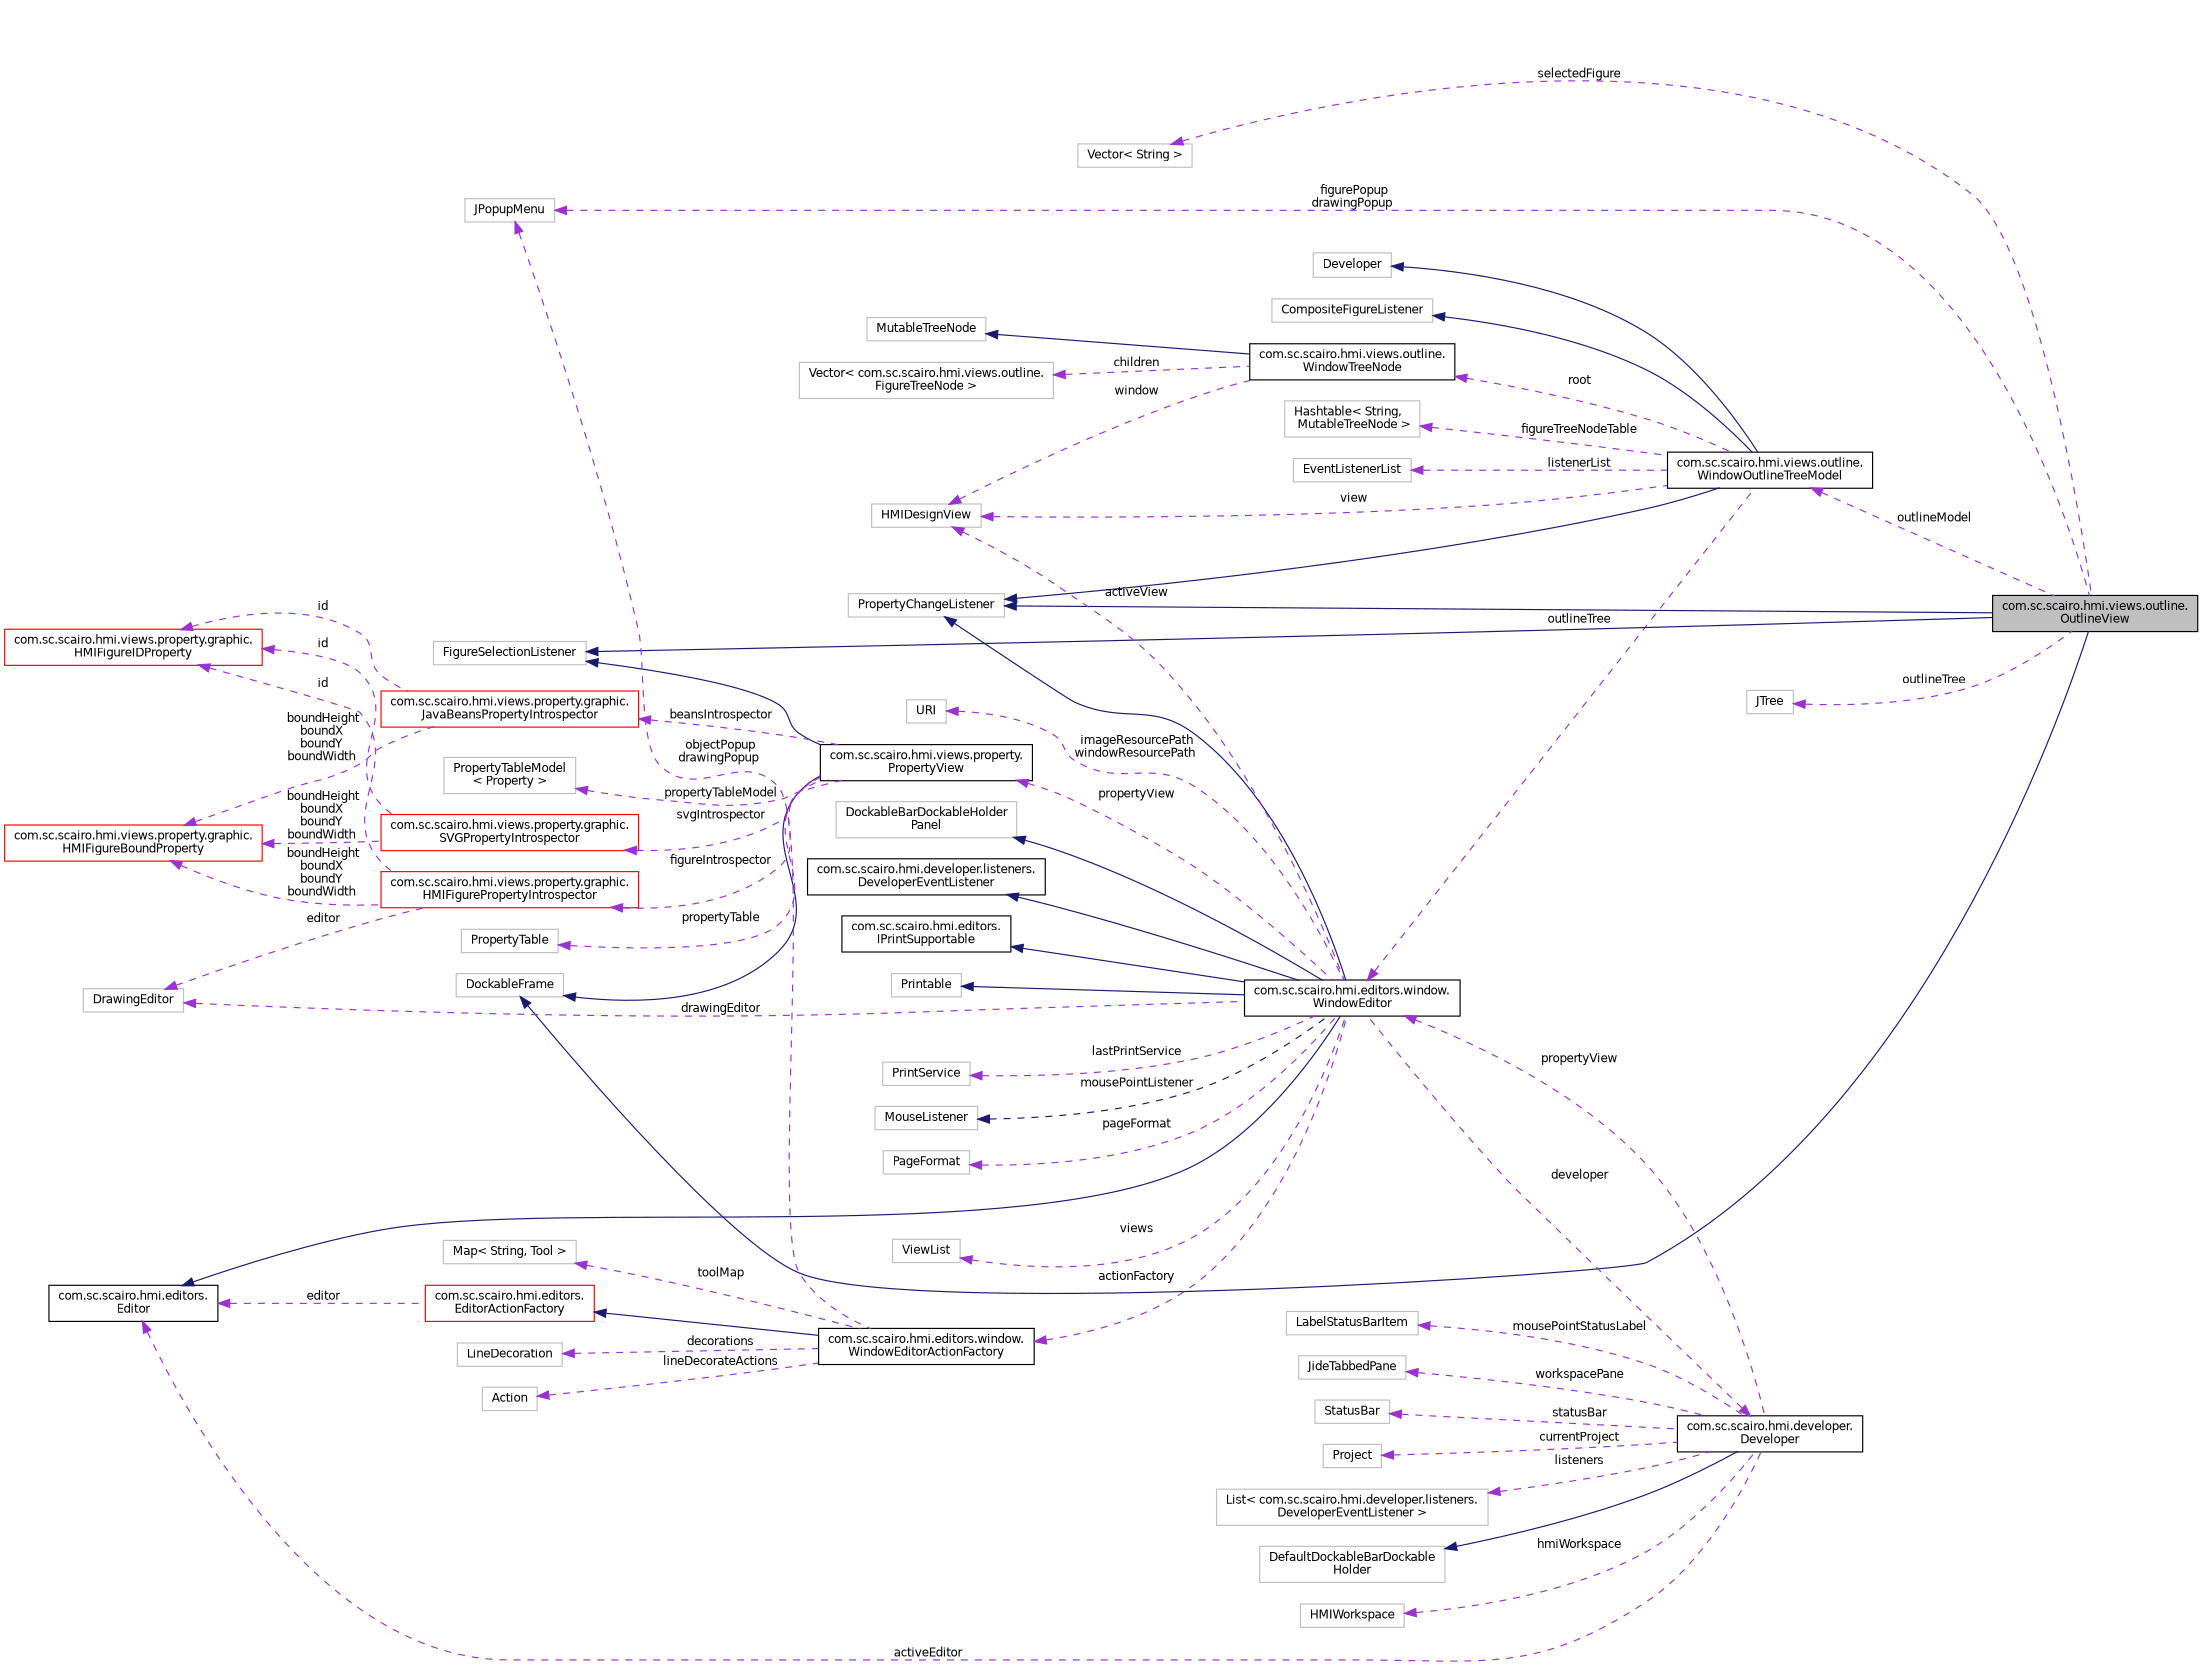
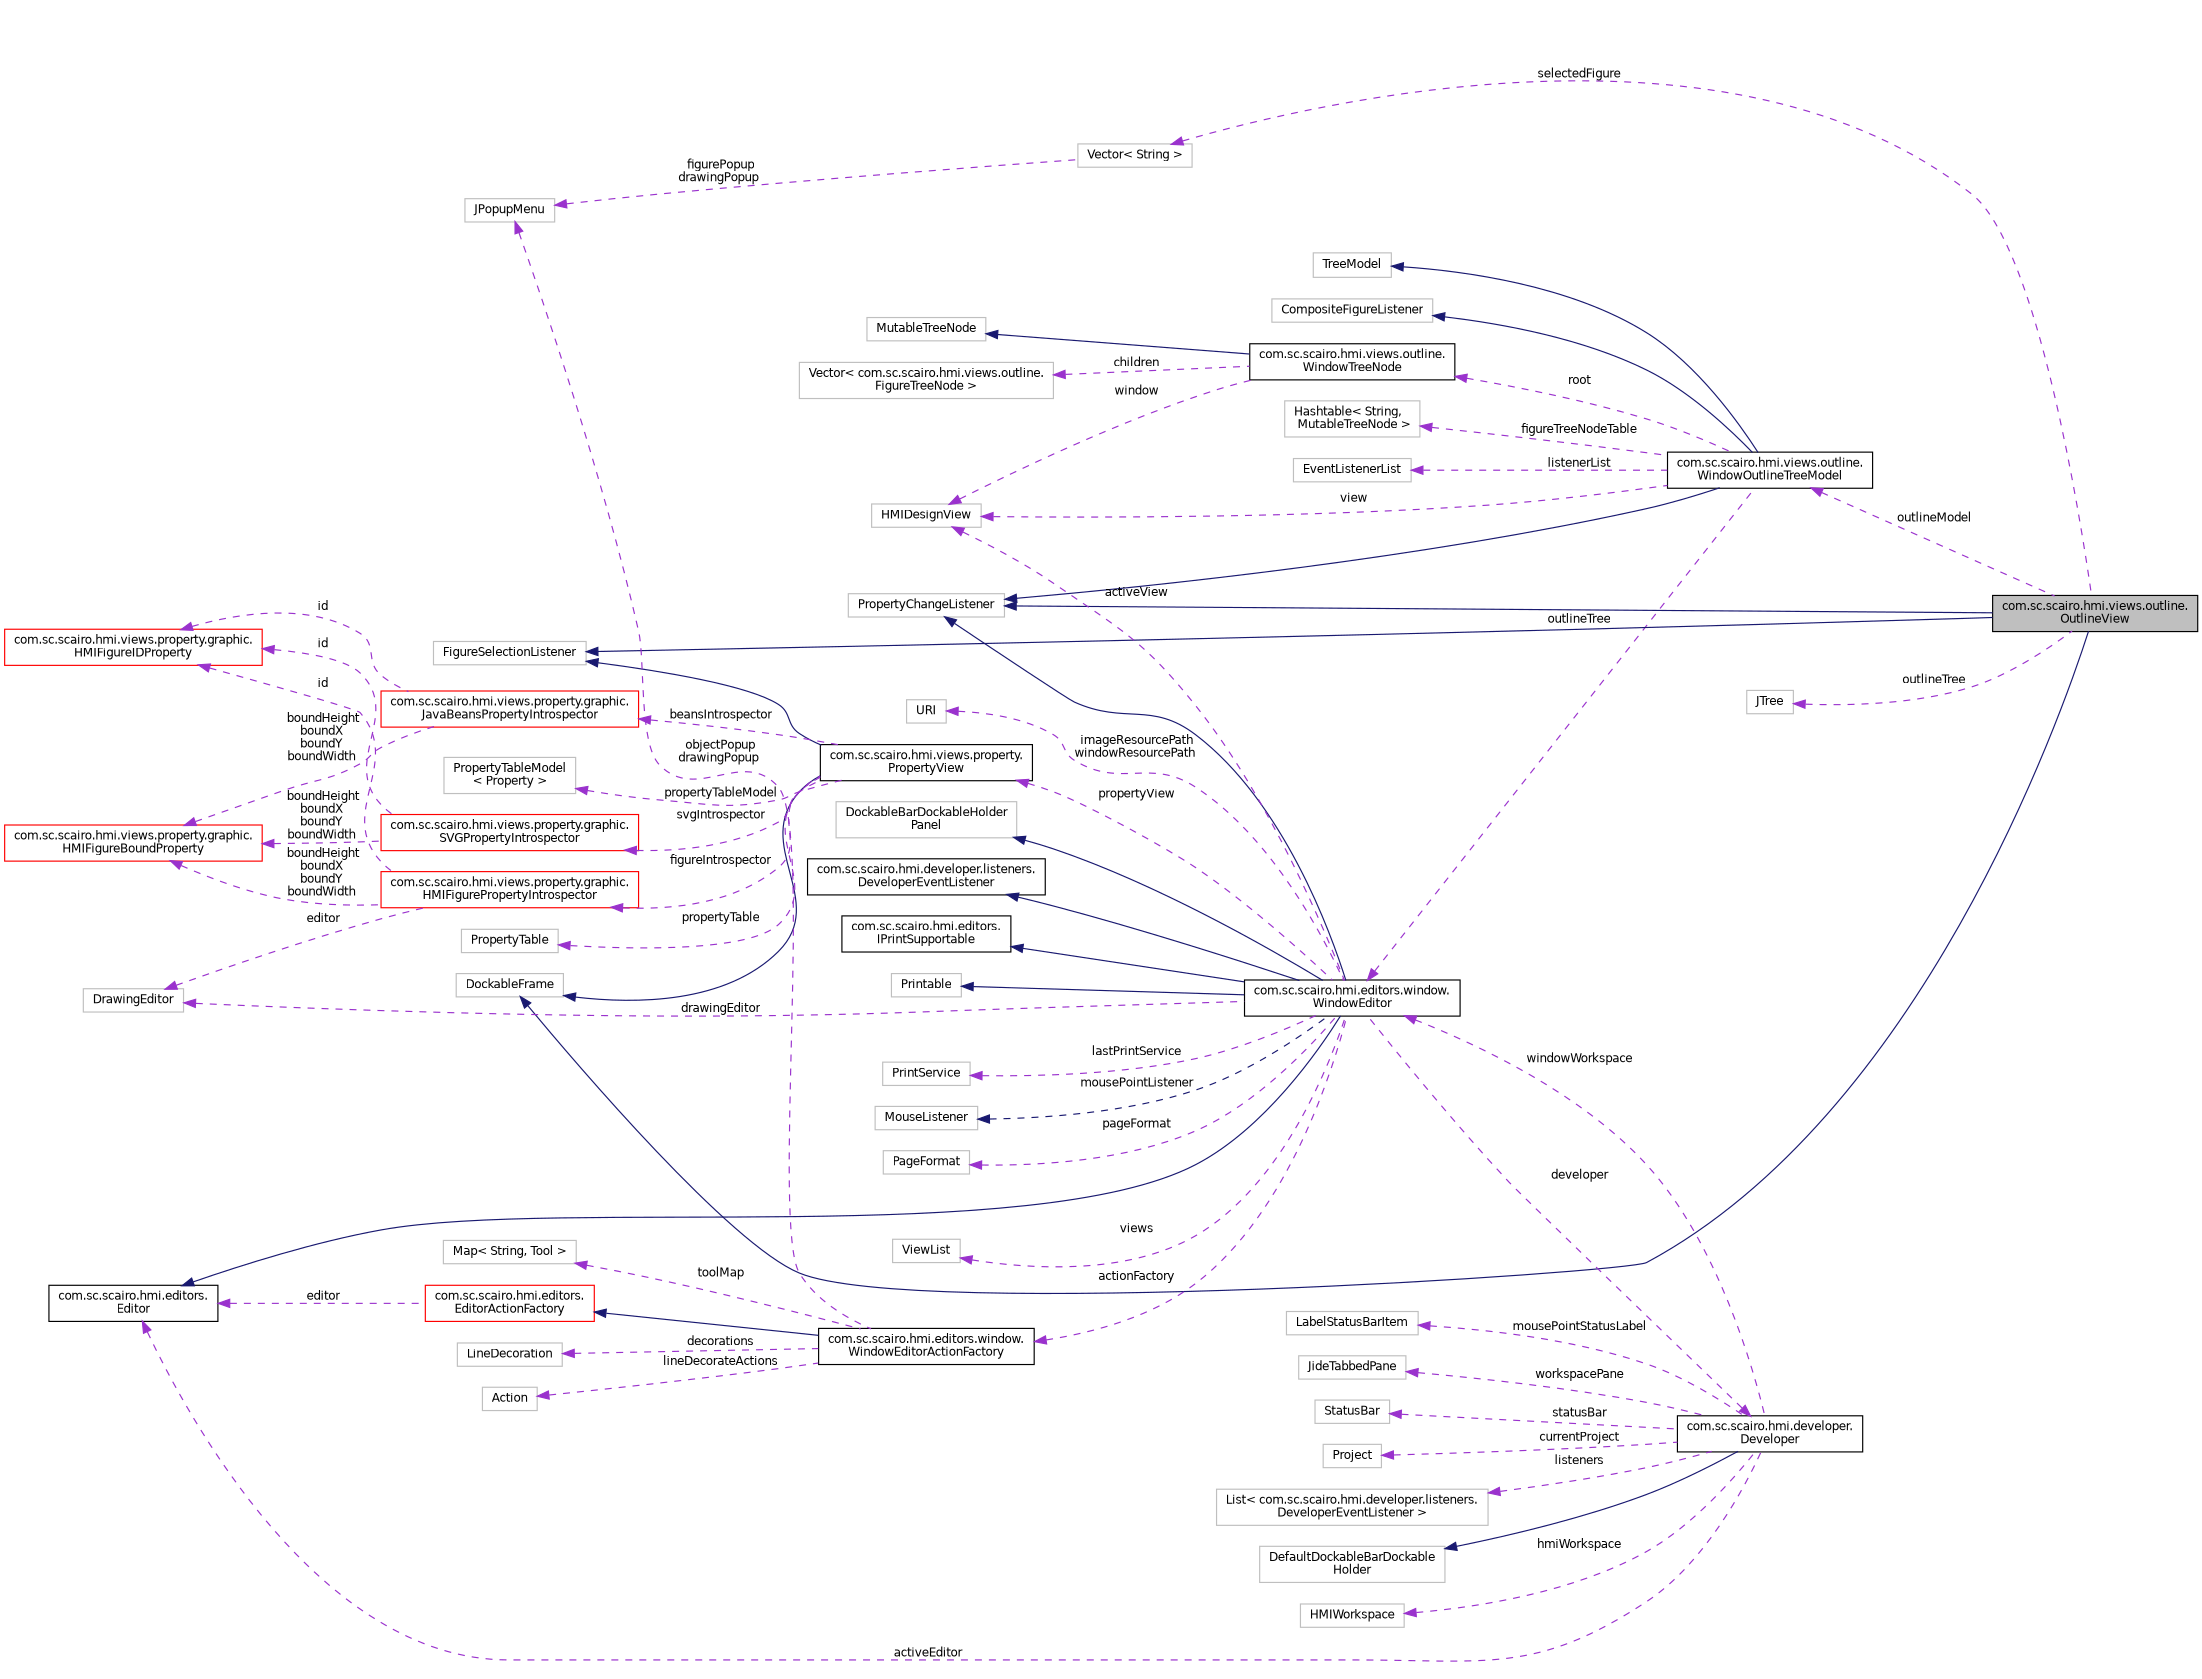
  digraph {
    rankdir=LR
    node [color=grey75 fillcolor=white fontname=Helvetica fontsize=10 shape=record style=filled]
    edge [color=darkorchid3 dir=back fontname=Helvetica fontsize=10 labelfontname=Helvetica labelfontsize=10 style=dashed]
    n1 [color=black fillcolor=grey75 fontcolor=black height=0.2 label="com.sc.scairo.hmi.views.outline.\lOutlineView" width=0.4]
    n2 [height=0.2 label=DockableFrame width=0.4]
    n3 [color=black height=0.2 label="com.sc.scairo.hmi.views.property.\lPropertyView" width=0.4]
    n4 [color=black height=0.2 label="com.sc.scairo.hmi.editors.window.\lWindowEditor" width=0.4]
    n5 [height=0.2 label=PropertyChangeListener width=0.4]
    n6 [color=black height=0.2 label="com.sc.scairo.hmi.views.outline.\lWindowOutlineTreeModel" width=0.4]
    n7 [color=black height=0.2 label="com.sc.scairo.hmi.developer.\lDeveloper" width=0.4]
    n8 [height=0.2 label=FigureSelectionListener width=0.4]
    n9 [height=0.2 label=JPopupMenu width=0.4]
    n10 [color=black height=0.2 label="com.sc.scairo.hmi.editors.window.\lWindowEditorActionFactory" width=0.4]
-   n11 [height=0.2 label=Developer width=0.4]
+   n11 [height=0.2 label=TreeModel width=0.4]
    n12 [height=0.2 label=CompositeFigureListener width=0.4]
    n13 [height=0.2 label="DockableBarDockableHolder\lPanel" width=0.4]
    n14 [color=black height=0.2 label="com.sc.scairo.hmi.developer.listeners.\lDeveloperEventListener" width=0.4]
    n15 [color=black height=0.2 label="com.sc.scairo.hmi.editors.\lEditor" width=0.4]
    n16 [color=red height=0.2 label="com.sc.scairo.hmi.editors.\lEditorActionFactory" width=0.4]
    n17 [color=black height=0.2 label="com.sc.scairo.hmi.editors.\lIPrintSupportable" width=0.4]
    n18 [height=0.2 label=Printable width=0.4]
    n19 [height=0.2 label=DrawingEditor width=0.4]
    n20 [color=red height=0.2 label="com.sc.scairo.hmi.views.property.graphic.\lHMIFigurePropertyIntrospector" width=0.4]
    n21 [height=0.2 label=PrintService width=0.4]
    n22 [height=0.2 label=MouseListener width=0.4]
    n23 [height=0.2 label=PageFormat width=0.4]
    n24 [height=0.2 label=ViewList width=0.4]
    n25 [height=0.2 label=URI width=0.4]
    n26 [height=0.2 label=HMIDesignView width=0.4]
    n27 [color=black height=0.2 label="com.sc.scairo.hmi.views.outline.\lWindowTreeNode" width=0.4]
    n28 [height=0.2 label="DefaultDockableBarDockable\lHolder" width=0.4]
    n29 [height=0.2 label=HMIWorkspace width=0.4]
    n30 [height=0.2 label=LabelStatusBarItem width=0.4]
    n31 [height=0.2 label=JideTabbedPane width=0.4]
    n32 [height=0.2 label=StatusBar width=0.4]
    n33 [height=0.2 label=Project width=0.4]
    n34 [height=0.2 label="List\< com.sc.scairo.hmi.developer.listeners.\lDeveloperEventListener \>" width=0.4]
    n35 [color=red height=0.2 label="com.sc.scairo.hmi.views.property.graphic.\lJavaBeansPropertyIntrospector" width=0.4]
    n36 [color=red height=0.2 label="com.sc.scairo.hmi.views.property.graphic.\lHMIFigureBoundProperty" width=0.4]
    n37 [color=red height=0.2 label="com.sc.scairo.hmi.views.property.graphic.\lSVGPropertyIntrospector" width=0.4]
    n38 [color=red height=0.2 label="com.sc.scairo.hmi.views.property.graphic.\lHMIFigureIDProperty" width=0.4]
    n39 [height=0.2 label="PropertyTableModel\l\< Property \>" width=0.4]
    n40 [height=0.2 label=PropertyTable width=0.4]
    n41 [height=0.2 label=LineDecoration width=0.4]
    n42 [height=0.2 label=Action width=0.4]
    n43 [height=0.2 label="Map\< String, Tool \>" width=0.4]
    n44 [height=0.2 label="Hashtable\< String,\l MutableTreeNode \>" width=0.4]
    n45 [height=0.2 label=MutableTreeNode width=0.4]
    n46 [height=0.2 label="Vector\< com.sc.scairo.hmi.views.outline.\lFigureTreeNode \>" width=0.4]
    n47 [height=0.2 label=EventListenerList width=0.4]
    n48 [height=0.2 label=JTree width=0.4]
    n49 [height=0.2 label="Vector\< String \>" width=0.4]
    n2 -> n1 [color=midnightblue style=solid]
    n2 -> n3 [color=midnightblue style=solid]
    n3 -> n4 [label=" propertyView"]
    n4 -> n6 [label=" outlineTree"]
-   n4 -> n7 [label=" propertyView"]
+   n4 -> n7 [label=" windowWorkspace"]
    n5 -> n1 [color=midnightblue style=solid]
    n5 -> n4 [color=midnightblue style=solid]
    n5 -> n6 [color=midnightblue style=solid]
    n6 -> n1 [label=" outlineModel"]
    n7 -> n4 [label=" developer"]
    n8 -> n1 [color=midnightblue style=solid]
    n8 -> n3 [color=midnightblue style=solid]
-   n9 -> n1 [label=" figurePopup\ndrawingPopup"]
+   n9 -> n49 [label=" figurePopup\ndrawingPopup"]
    n9 -> n10 [label=" objectPopup\ndrawingPopup"]
    n10 -> n4 [label=" actionFactory"]
    n11 -> n6 [color=midnightblue style=solid]
    n12 -> n6 [color=midnightblue style=solid]
    n13 -> n4 [color=midnightblue style=solid]
    n14 -> n4 [color=midnightblue style=solid]
    n15 -> n4 [color=midnightblue style=solid]
    n15 -> n7 [label=" activeEditor"]
    n15 -> n16 [label=" editor"]
    n16 -> n10 [color=midnightblue style=solid]
    n17 -> n4 [color=midnightblue style=solid]
    n18 -> n4 [color=midnightblue style=solid]
    n19 -> n4 [label=" drawingEditor"]
    n19 -> n20 [label=" editor"]
    n20 -> n3 [label=" figureIntrospector"]
    n21 -> n4 [label=" lastPrintService"]
    n22 -> n4 [color=midnightblue label=" mousePointListener"]
    n23 -> n4 [label=" pageFormat"]
    n24 -> n4 [label=" views"]
    n25 -> n4 [label=" imageResourcePath\nwindowResourcePath"]
    n26 -> n4 [label=" activeView"]
    n26 -> n6 [label=" view"]
    n26 -> n27 [label=" window"]
    n27 -> n6 [label=" root"]
    n28 -> n7 [color=midnightblue style=solid]
    n29 -> n7 [label=" hmiWorkspace"]
    n30 -> n7 [label=" mousePointStatusLabel"]
    n31 -> n7 [label=" workspacePane"]
    n32 -> n7 [label=" statusBar"]
    n33 -> n7 [label=" currentProject"]
    n34 -> n7 [label=" listeners"]
    n35 -> n3 [label=" beansIntrospector"]
    n36 -> n20 [label=" boundHeight\nboundX\nboundY\nboundWidth"]
    n36 -> n35 [label=" boundHeight\nboundX\nboundY\nboundWidth"]
    n36 -> n37 [label=" boundHeight\nboundX\nboundY\nboundWidth"]
    n37 -> n3 [label=" svgIntrospector"]
    n38 -> n20 [label=" id"]
    n38 -> n35 [label=" id"]
    n38 -> n37 [label=" id"]
    n39 -> n3 [label=" propertyTableModel"]
    n40 -> n3 [label=" propertyTable"]
    n41 -> n10 [label=" decorations"]
    n42 -> n10 [label=" lineDecorateActions"]
    n43 -> n10 [label=" toolMap"]
    n44 -> n6 [label=" figureTreeNodeTable"]
    n45 -> n27 [color=midnightblue style=solid]
    n46 -> n27 [label=" children"]
    n47 -> n6 [label=" listenerList"]
    n48 -> n1 [label=" outlineTree"]
    n49 -> n1 [label=" selectedFigure"]
  }
